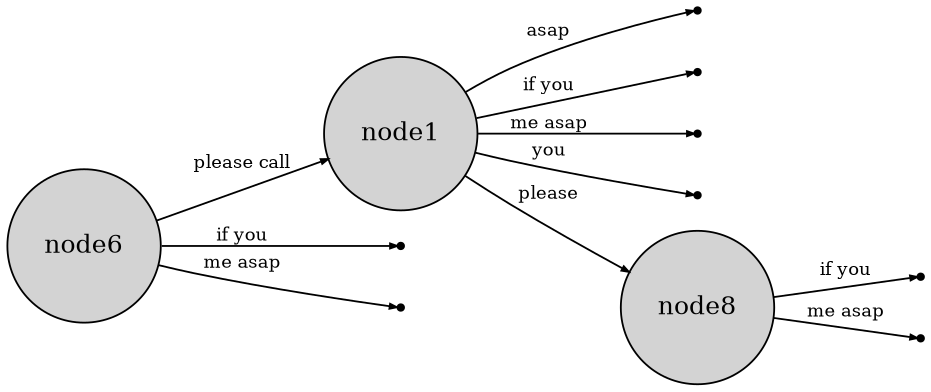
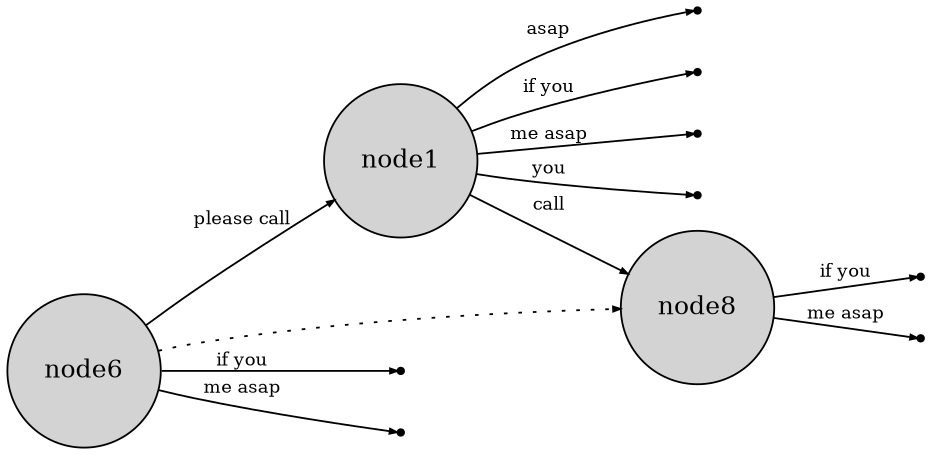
  digraph {
    rankdir=LR
    node [shape=point]
    edge [arrowsize=0.4 fontsize=10 weight=3]
    node1 [fillcolor=lightgrey height=.1 shape=circle style=filled width=.1]
    node5
    node10
    node4
    node11
    node8 [fillcolor=lightgrey height=.07 shape=circle style=filled width=.07]
    node9
    node3
    node6 [fillcolor=lightgrey height=.07 shape=circle style=filled width=.07]
    node7
    node2
    node1 -> node5 [label=asap]
    node1 -> node10 [label="if you"]
    node1 -> node4 [label="me asap"]
    node1 -> node11 [label=you]
-   node1 -> node8 [label=please]
+   node1 -> node8 [label=call]
    node8 -> node9 [label="if you"]
    node8 -> node3 [label="me asap"]
    node6 -> node1 [label="please call"]
+   node6 -> node8 [style=dotted weight=1]
    node6 -> node7 [label="if you"]
    node6 -> node2 [label="me asap"]
  }
